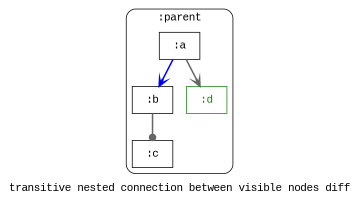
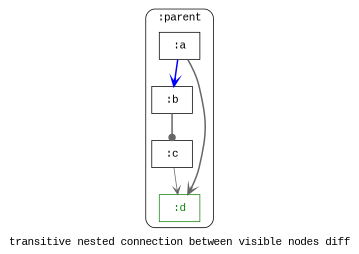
  digraph {
    bgcolor="#ffffff"
    fontcolor="#000000"
    fontname="Courier New"
    label="transitive nested connection between visible nodes diff"
    node [color="#000000" fontcolor="#000000" fontname="Courier New" shape=rectangle]
    edge [arrowhead=vee color=gray40 style=bold]
    n1 [label=":a"]
    n2 [label=":b"]
    n3 [label=":c"]
    n4 [color="#158510" fontcolor="#158510" label=":d"]
    subgraph cluster_1 {
      color="#000000"
      label=":parent"
      style=rounded
      n1
      n2
      n3
      n4
    }
    n1 -> n2 [color=blue]
    n1 -> n4
    n2 -> n3 [arrowhead=dot]
+   n3 -> n4 [style=solid]
  }
